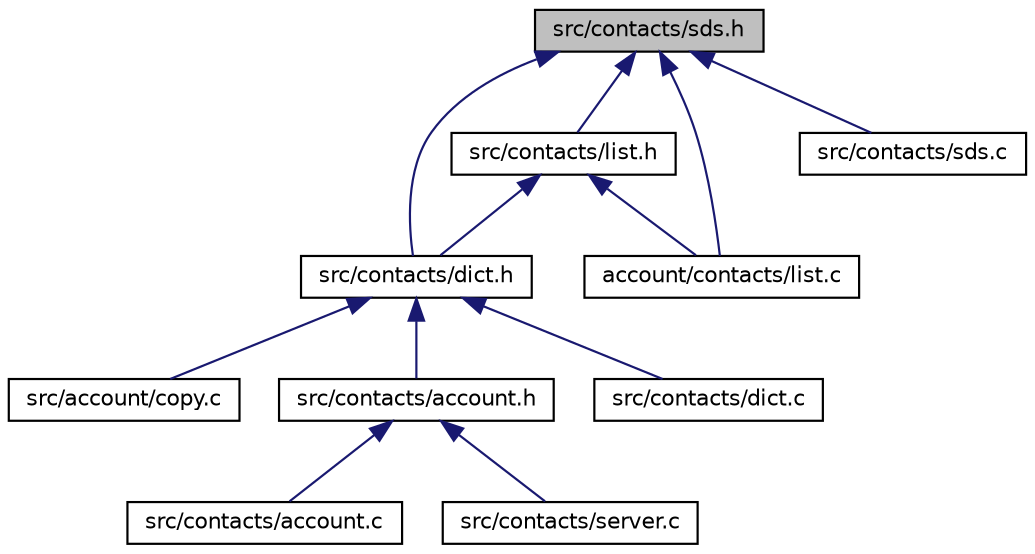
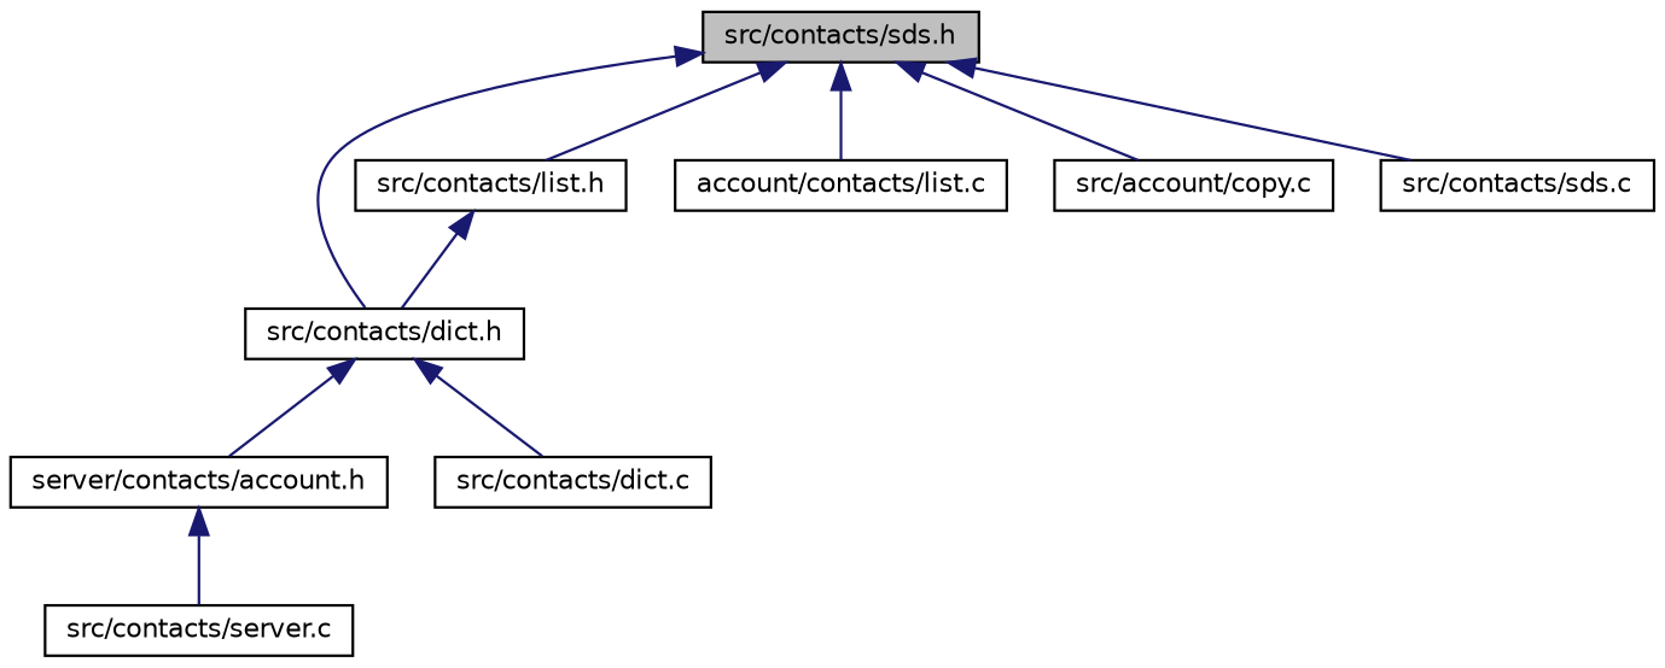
  digraph {
    fontname="DejaVu Sans"
    node [color=black fillcolor=white fontname="DejaVu Sans" fontsize=10 shape=record style=filled]
    edge [color=midnightblue dir=back fontname="DejaVu Sans" fontsize=10 labelfontname=Helvetica labelfontsize=10 style=solid]
    n1 [fillcolor=grey75 fontcolor=black height=0.2 label="src/contacts/sds.h" width=0.4]
    n2 [height=0.2 label="src/contacts/dict.h" width=0.4]
    n3 [height=0.2 label="src/contacts/list.h" width=0.4]
    n4 [height=0.2 label="account/contacts/list.c" width=0.4]
    n5 [height=0.2 label="src/account/copy.c" width=0.4]
    n6 [height=0.2 label="src/contacts/sds.c" width=0.4]
-   n7 [height=0.2 label="src/contacts/account.h" width=0.4]
+   n7 [height=0.2 label="server/contacts/account.h" width=0.4]
    n8 [height=0.2 label="src/contacts/dict.c" width=0.4]
-   n9 [height=0.2 label="src/contacts/account.c" width=0.4]
    n10 [height=0.2 label="src/contacts/server.c" width=0.4]
    n1 -> n2
    n1 -> n3
    n1 -> n4
-   n2 -> n5
+   n1 -> n5
    n1 -> n6
    n2 -> n7
    n2 -> n8
    n3 -> n2
-   n3 -> n4
-   n7 -> n9
    n7 -> n10
  }
